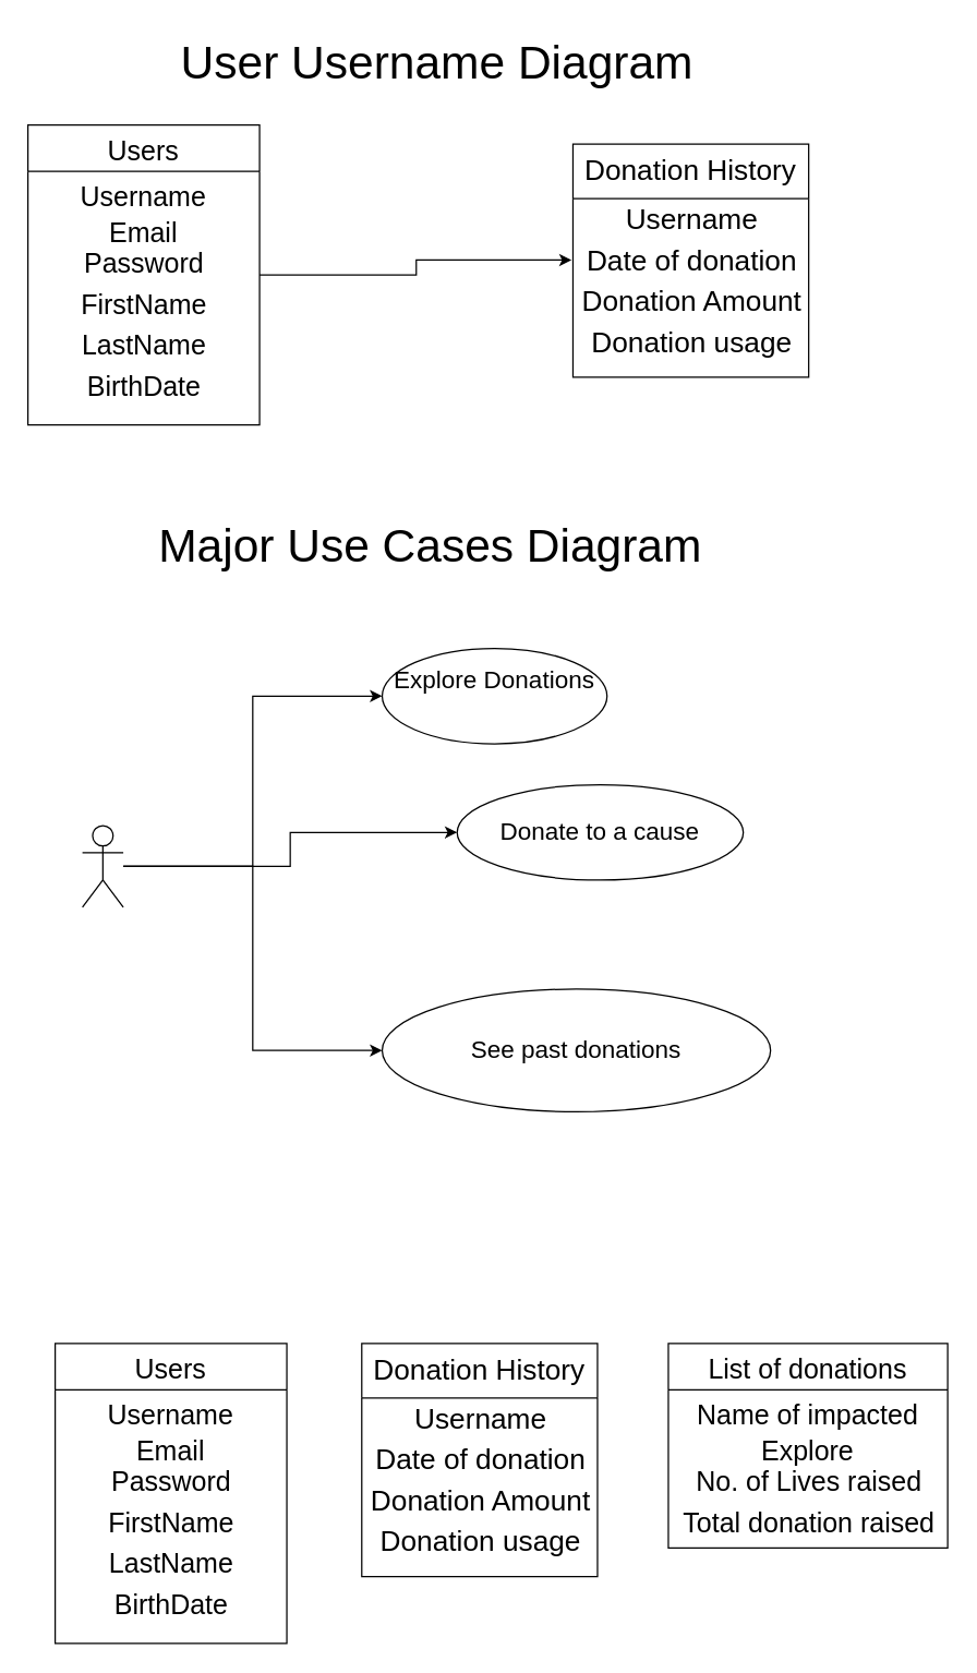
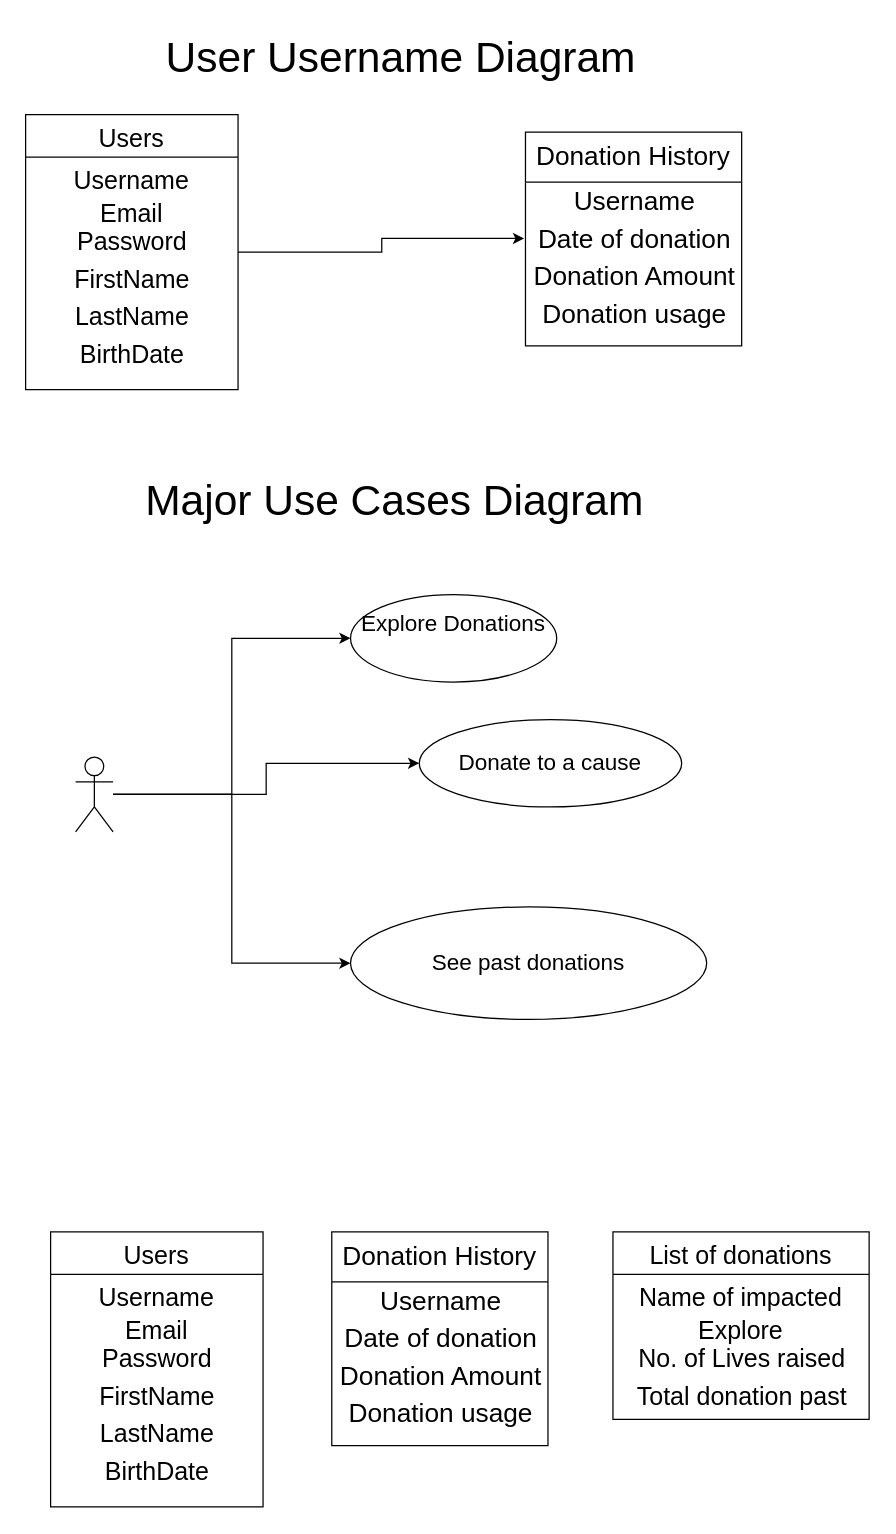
  <mxCell id="0" />
  <mxCell id="1" parent="0" />
  <mxCell id="2" style="edgeStyle=orthogonalEdgeStyle;rounded=0;orthogonalLoop=1;jettySize=auto;html=1;entryX=-0.006;entryY=0.5;entryDx=0;entryDy=0;entryPerimeter=0;" edge="1" parent="1" source="3" target="12"><mxGeometry relative="1" as="geometry" /></mxCell>
  <mxCell id="3" value="Users" style="swimlane;fontStyle=0;align=center;verticalAlign=top;childLayout=stackLayout;horizontal=1;startSize=34;horizontalStack=0;resizeParent=1;resizeLast=0;collapsible=1;marginBottom=0;rounded=0;shadow=0;strokeWidth=1;fontSize=20;" parent="1" vertex="1"><mxGeometry x="20" y="91" width="170" height="220" as="geometry"><mxRectangle x="130" y="380" width="160" height="26" as="alternateBounds" /></mxGeometry></mxCell>
  <mxCell id="4" value="Username&#10;" style="text;align=center;verticalAlign=top;spacingLeft=4;spacingRight=4;overflow=hidden;rotatable=0;points=[[0,0.5],[1,0.5]];portConstraint=eastwest;fontSize=20;" parent="3" vertex="1"><mxGeometry y="34" width="170" height="26" as="geometry" /></mxCell>
  <mxCell id="5" value="Email" style="text;align=center;verticalAlign=top;spacingLeft=4;spacingRight=4;overflow=hidden;rotatable=0;points=[[0,0.5],[1,0.5]];portConstraint=eastwest;rounded=0;shadow=0;html=0;fontSize=20;" parent="3" vertex="1"><mxGeometry y="60" width="170" height="26" as="geometry" /></mxCell>
  <mxCell id="6" value="Password" style="text;html=1;resizable=0;autosize=1;align=center;verticalAlign=middle;points=[];fillColor=none;strokeColor=none;rounded=0;fontSize=20;" vertex="1" parent="3"><mxGeometry y="86" width="170" height="30" as="geometry" /></mxCell>
  <mxCell id="7" value="FirstName" style="text;html=1;resizable=0;autosize=1;align=center;verticalAlign=middle;points=[];fillColor=none;strokeColor=none;rounded=0;fontSize=20;" vertex="1" parent="3"><mxGeometry y="116" width="170" height="30" as="geometry" /></mxCell>
  <mxCell id="8" value="LastName" style="text;html=1;resizable=0;autosize=1;align=center;verticalAlign=middle;points=[];fillColor=none;strokeColor=none;rounded=0;fontSize=20;" vertex="1" parent="3"><mxGeometry y="146" width="170" height="30" as="geometry" /></mxCell>
  <mxCell id="9" value="BirthDate" style="text;html=1;resizable=0;autosize=1;align=center;verticalAlign=middle;points=[];fillColor=none;strokeColor=none;rounded=0;fontSize=20;" vertex="1" parent="3"><mxGeometry y="176" width="170" height="30" as="geometry" /></mxCell>
  <mxCell id="10" value="Donation History" style="swimlane;fontStyle=0;align=center;verticalAlign=top;childLayout=stackLayout;horizontal=1;startSize=40;horizontalStack=0;resizeParent=1;resizeLast=0;collapsible=1;marginBottom=0;rounded=0;shadow=0;strokeWidth=1;fontSize=21;" parent="1" vertex="1"><mxGeometry x="420" y="105" width="173" height="171" as="geometry"><mxRectangle x="340" y="380" width="170" height="26" as="alternateBounds" /></mxGeometry></mxCell>
  <mxCell id="11" value="Username" style="text;html=1;resizable=0;autosize=1;align=center;verticalAlign=middle;points=[];fillColor=none;strokeColor=none;rounded=0;fontSize=21;" vertex="1" parent="10"><mxGeometry y="40" width="173" height="30" as="geometry" /></mxCell>
  <mxCell id="12" value="Date of donation" style="text;html=1;resizable=0;autosize=1;align=center;verticalAlign=middle;points=[];fillColor=none;strokeColor=none;rounded=0;fontSize=21;" vertex="1" parent="10"><mxGeometry y="70" width="173" height="30" as="geometry" /></mxCell>
  <mxCell id="13" value="Donation Amount" style="text;html=1;resizable=0;autosize=1;align=center;verticalAlign=middle;points=[];fillColor=none;strokeColor=none;rounded=0;fontSize=21;" vertex="1" parent="10"><mxGeometry y="100" width="173" height="30" as="geometry" /></mxCell>
  <mxCell id="14" value="Donation usage" style="text;html=1;resizable=0;autosize=1;align=center;verticalAlign=middle;points=[];fillColor=none;strokeColor=none;rounded=0;fontSize=21;" vertex="1" parent="10"><mxGeometry y="130" width="173" height="30" as="geometry" /></mxCell>
  <mxCell id="15" value="User Username Diagram" style="text;html=1;resizable=0;autosize=1;align=center;verticalAlign=middle;points=[];fillColor=none;strokeColor=none;rounded=0;fontSize=34;" vertex="1" parent="1"><mxGeometry x="150" y="20" width="340" height="50" as="geometry" /></mxCell>
  <mxCell id="16" value="&lt;div style=&quot;font-size: 34px&quot;&gt;Major Use Cases Diagram&lt;/div&gt;" style="text;html=1;resizable=0;autosize=1;align=center;verticalAlign=middle;points=[];fillColor=none;strokeColor=none;rounded=0;fontSize=34;" vertex="1" parent="1"><mxGeometry x="110" y="375" width="410" height="50" as="geometry" /></mxCell>
  <mxCell id="17" style="edgeStyle=orthogonalEdgeStyle;rounded=0;orthogonalLoop=1;jettySize=auto;html=1;entryX=0;entryY=0.5;entryDx=0;entryDy=0;fontSize=18;" edge="1" parent="1" source="20" target="21"><mxGeometry relative="1" as="geometry" /></mxCell>
  <mxCell id="18" style="edgeStyle=orthogonalEdgeStyle;rounded=0;orthogonalLoop=1;jettySize=auto;html=1;entryX=0;entryY=0.5;entryDx=0;entryDy=0;fontSize=18;" edge="1" parent="1" source="20" target="22"><mxGeometry relative="1" as="geometry" /></mxCell>
  <mxCell id="19" style="edgeStyle=orthogonalEdgeStyle;rounded=0;orthogonalLoop=1;jettySize=auto;html=1;entryX=0;entryY=0.5;entryDx=0;entryDy=0;fontSize=18;" edge="1" parent="1" source="20" target="23"><mxGeometry relative="1" as="geometry" /></mxCell>
  <mxCell id="20" value="" style="shape=umlActor;verticalLabelPosition=bottom;verticalAlign=top;html=1;outlineConnect=0;fontSize=34;" vertex="1" parent="1"><mxGeometry x="60" y="605" width="30" height="60" as="geometry" /></mxCell>
  <mxCell id="21" value="&#10;&lt;font style=&quot;font-size: 18px&quot;&gt;Explore Donations&lt;/font&gt;&#10;&#10;" style="ellipse;whiteSpace=wrap;html=1;fontSize=18;" vertex="1" parent="1"><mxGeometry x="280" y="475" width="165" height="70" as="geometry" /></mxCell>
  <mxCell id="22" value="Donate to a cause" style="ellipse;whiteSpace=wrap;html=1;fontSize=18;" vertex="1" parent="1"><mxGeometry x="335" y="575" width="210" height="70" as="geometry" /></mxCell>
  <mxCell id="23" value="See past donations" style="ellipse;whiteSpace=wrap;html=1;fontSize=18;" vertex="1" parent="1"><mxGeometry x="280" y="725" width="285" height="90" as="geometry" /></mxCell>
  <mxCell id="24" style="edgeStyle=orthogonalEdgeStyle;rounded=0;orthogonalLoop=1;jettySize=auto;html=1;exitX=0.5;exitY=1;exitDx=0;exitDy=0;fontSize=18;" edge="1" parent="1" source="21" target="21"><mxGeometry relative="1" as="geometry" /></mxCell>
  <mxCell id="25" value="Users" style="swimlane;fontStyle=0;align=center;verticalAlign=top;childLayout=stackLayout;horizontal=1;startSize=34;horizontalStack=0;resizeParent=1;resizeLast=0;collapsible=1;marginBottom=0;rounded=0;shadow=0;strokeWidth=1;fontSize=20;" vertex="1" parent="1"><mxGeometry x="40" y="985" width="170" height="220" as="geometry"><mxRectangle x="130" y="380" width="160" height="26" as="alternateBounds" /></mxGeometry></mxCell>
  <mxCell id="26" value="Username&#10;" style="text;align=center;verticalAlign=top;spacingLeft=4;spacingRight=4;overflow=hidden;rotatable=0;points=[[0,0.5],[1,0.5]];portConstraint=eastwest;fontSize=20;" vertex="1" parent="25"><mxGeometry y="34" width="170" height="26" as="geometry" /></mxCell>
  <mxCell id="27" value="Email" style="text;align=center;verticalAlign=top;spacingLeft=4;spacingRight=4;overflow=hidden;rotatable=0;points=[[0,0.5],[1,0.5]];portConstraint=eastwest;rounded=0;shadow=0;html=0;fontSize=20;" vertex="1" parent="25"><mxGeometry y="60" width="170" height="26" as="geometry" /></mxCell>
  <mxCell id="28" value="Password" style="text;html=1;resizable=0;autosize=1;align=center;verticalAlign=middle;points=[];fillColor=none;strokeColor=none;rounded=0;fontSize=20;" vertex="1" parent="25"><mxGeometry y="86" width="170" height="30" as="geometry" /></mxCell>
  <mxCell id="29" value="FirstName" style="text;html=1;resizable=0;autosize=1;align=center;verticalAlign=middle;points=[];fillColor=none;strokeColor=none;rounded=0;fontSize=20;" vertex="1" parent="25"><mxGeometry y="116" width="170" height="30" as="geometry" /></mxCell>
  <mxCell id="30" value="LastName" style="text;html=1;resizable=0;autosize=1;align=center;verticalAlign=middle;points=[];fillColor=none;strokeColor=none;rounded=0;fontSize=20;" vertex="1" parent="25"><mxGeometry y="146" width="170" height="30" as="geometry" /></mxCell>
  <mxCell id="31" value="BirthDate" style="text;html=1;resizable=0;autosize=1;align=center;verticalAlign=middle;points=[];fillColor=none;strokeColor=none;rounded=0;fontSize=20;" vertex="1" parent="25"><mxGeometry y="176" width="170" height="30" as="geometry" /></mxCell>
  <mxCell id="32" value="Donation History" style="swimlane;fontStyle=0;align=center;verticalAlign=top;childLayout=stackLayout;horizontal=1;startSize=40;horizontalStack=0;resizeParent=1;resizeLast=0;collapsible=1;marginBottom=0;rounded=0;shadow=0;strokeWidth=1;fontSize=21;" vertex="1" parent="1"><mxGeometry x="265" y="985" width="173" height="171" as="geometry"><mxRectangle x="340" y="380" width="170" height="26" as="alternateBounds" /></mxGeometry></mxCell>
  <mxCell id="33" value="Username" style="text;html=1;resizable=0;autosize=1;align=center;verticalAlign=middle;points=[];fillColor=none;strokeColor=none;rounded=0;fontSize=21;" vertex="1" parent="32"><mxGeometry y="40" width="173" height="30" as="geometry" /></mxCell>
  <mxCell id="34" value="Date of donation" style="text;html=1;resizable=0;autosize=1;align=center;verticalAlign=middle;points=[];fillColor=none;strokeColor=none;rounded=0;fontSize=21;" vertex="1" parent="32"><mxGeometry y="70" width="173" height="30" as="geometry" /></mxCell>
  <mxCell id="35" value="Donation Amount" style="text;html=1;resizable=0;autosize=1;align=center;verticalAlign=middle;points=[];fillColor=none;strokeColor=none;rounded=0;fontSize=21;" vertex="1" parent="32"><mxGeometry y="100" width="173" height="30" as="geometry" /></mxCell>
  <mxCell id="36" value="Donation usage" style="text;html=1;resizable=0;autosize=1;align=center;verticalAlign=middle;points=[];fillColor=none;strokeColor=none;rounded=0;fontSize=21;" vertex="1" parent="32"><mxGeometry y="130" width="173" height="30" as="geometry" /></mxCell>
  <mxCell id="37" value="List of donations" style="swimlane;fontStyle=0;align=center;verticalAlign=top;childLayout=stackLayout;horizontal=1;startSize=34;horizontalStack=0;resizeParent=1;resizeLast=0;collapsible=1;marginBottom=0;rounded=0;shadow=0;strokeWidth=1;fontSize=20;" vertex="1" parent="1"><mxGeometry x="490" y="985" width="205" height="150" as="geometry"><mxRectangle x="130" y="380" width="160" height="26" as="alternateBounds" /></mxGeometry></mxCell>
  <mxCell id="38" value="Name of impacted" style="text;align=center;verticalAlign=top;spacingLeft=4;spacingRight=4;overflow=hidden;rotatable=0;points=[[0,0.5],[1,0.5]];portConstraint=eastwest;fontSize=20;" vertex="1" parent="37"><mxGeometry y="34" width="205" height="26" as="geometry" /></mxCell>
  <mxCell id="39" value="Explore" style="text;align=center;verticalAlign=top;spacingLeft=4;spacingRight=4;overflow=hidden;rotatable=0;points=[[0,0.5],[1,0.5]];portConstraint=eastwest;rounded=0;shadow=0;html=0;fontSize=20;" vertex="1" parent="37"><mxGeometry y="60" width="205" height="26" as="geometry" /></mxCell>
  <mxCell id="40" value="No. of Lives raised" style="text;html=1;resizable=0;autosize=1;align=center;verticalAlign=middle;points=[];fillColor=none;strokeColor=none;rounded=0;fontSize=20;" vertex="1" parent="37"><mxGeometry y="86" width="205" height="30" as="geometry" /></mxCell>
- <mxCell id="41" value="Total donation raised" style="text;html=1;resizable=0;autosize=1;align=center;verticalAlign=middle;points=[];fillColor=none;strokeColor=none;rounded=0;fontSize=20;" vertex="1" parent="37"><mxGeometry y="116" width="205" height="30" as="geometry" /></mxCell>
+ <mxCell id="41" value="Total donation past" style="text;html=1;resizable=0;autosize=1;align=center;verticalAlign=middle;points=[];fillColor=none;strokeColor=none;rounded=0;fontSize=20;" vertex="1" parent="37"><mxGeometry y="116" width="205" height="30" as="geometry" /></mxCell>
